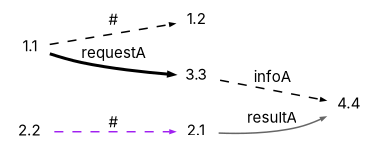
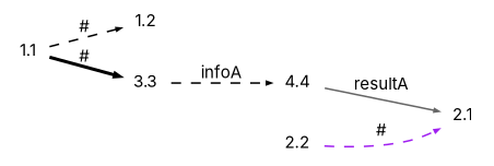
  digraph {
    fontname=Inter
    rankdir=LR
    node [color=red fontname=Inter fontsize=10 shape=plaintext]
    edge [arrowsize=0.3 color=black fontname=Inter fontsize=10 style=dashed]
    1.1 [height=.2 width=.3]
    1.2 [height=.2 width=.3]
    3.3 [height=.2 width=.3]
    4.4 [color=brown height=.2 width=.3]
    2.1 [color=darkgreen height=.2 width=.3]
    2.2 [height=.2 width=.3]
    1.1 -> 1.2 [label="#"]
-   1.1 -> 3.3 [label=requestA style=bold]
+   1.1 -> 3.3 [label="#" style=bold]
    3.3 -> 4.4 [label=infoA]
-   2.1 -> 4.4 [color=gray40 label=resultA style=solid]
+   4.4 -> 2.1 [color=gray40 label=resultA style=solid]
    2.2 -> 2.1 [color=purple label="#"]
  }
